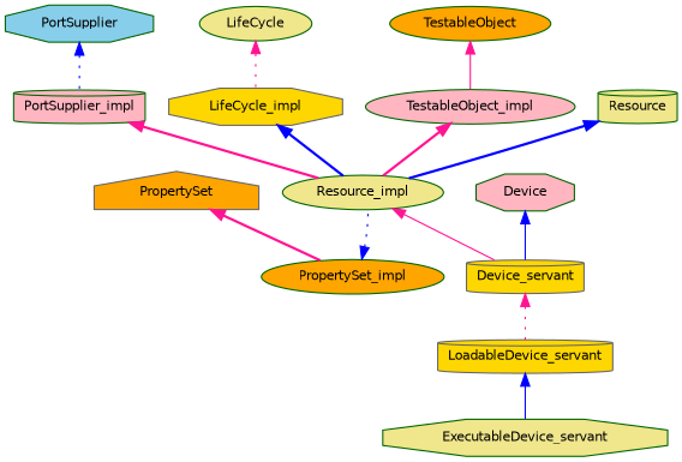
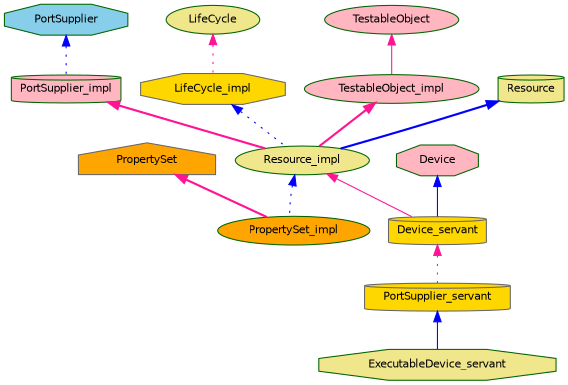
  digraph {
    node [color=darkgreen fillcolor=khaki fontname=Helvetica fontsize=10 shape=ellipse style=filled]
    edge [color=deeppink dir=back fontname=Helvetica fontsize=10 labelfontname=Helvetica labelfontsize=10 style=bold]
    n1 [color=gray40 fillcolor=gold fontcolor=black height=0.2 label=Device_servant shape=cylinder width=0.4]
-   n2 [color=gray40 fillcolor=gold height=0.2 label=LoadableDevice_servant shape=cylinder width=0.4]
+   n2 [color=gray40 fillcolor=gold height=0.2 label=PortSupplier_servant shape=cylinder width=0.4]
    n3 [height=0.2 label=ExecutableDevice_servant shape=octagon width=0.4]
    n4 [height=0.2 label=Resource_impl width=0.4]
    n5 [fillcolor=orange height=0.2 label=PropertySet_impl width=0.4]
    n6 [color=gray40 fillcolor=orange height=0.2 label=PropertySet shape=house width=0.4]
    n7 [fillcolor=lightpink height=0.2 label=PortSupplier_impl shape=cylinder width=0.4]
    n8 [fillcolor=skyblue height=0.2 label=PortSupplier shape=octagon width=0.4]
    n9 [color=gray40 fillcolor=gold height=0.2 label=LifeCycle_impl shape=octagon width=0.4]
    n10 [height=0.2 label=LifeCycle width=0.4]
    n11 [fillcolor=lightpink height=0.2 label=TestableObject_impl width=0.4]
-   n12 [fillcolor=orange height=0.2 label=TestableObject width=0.4]
+   n12 [fillcolor=lightpink height=0.2 label=TestableObject width=0.4]
    n13 [height=0.2 label=Resource shape=cylinder width=0.4]
    n14 [fillcolor=lightpink height=0.2 label=Device shape=octagon width=0.4]
    n1 -> n2 [style=dotted]
    n2 -> n3 [color=blue style=solid]
    n4 -> n1 [style=solid]
-   n5 -> n4 [color=blue style=dotted]
+   n4 -> n5 [color=blue style=dotted]
    n6 -> n5
    n7 -> n4
    n8 -> n7 [color=blue style=dotted]
-   n9 -> n4 [color=blue]
+   n9 -> n4 [color=blue style=dotted]
    n10 -> n9 [style=dotted]
    n11 -> n4
    n12 -> n11 [style=solid]
    n13 -> n4 [color=blue]
    n14 -> n1 [color=blue style=solid]
  }
